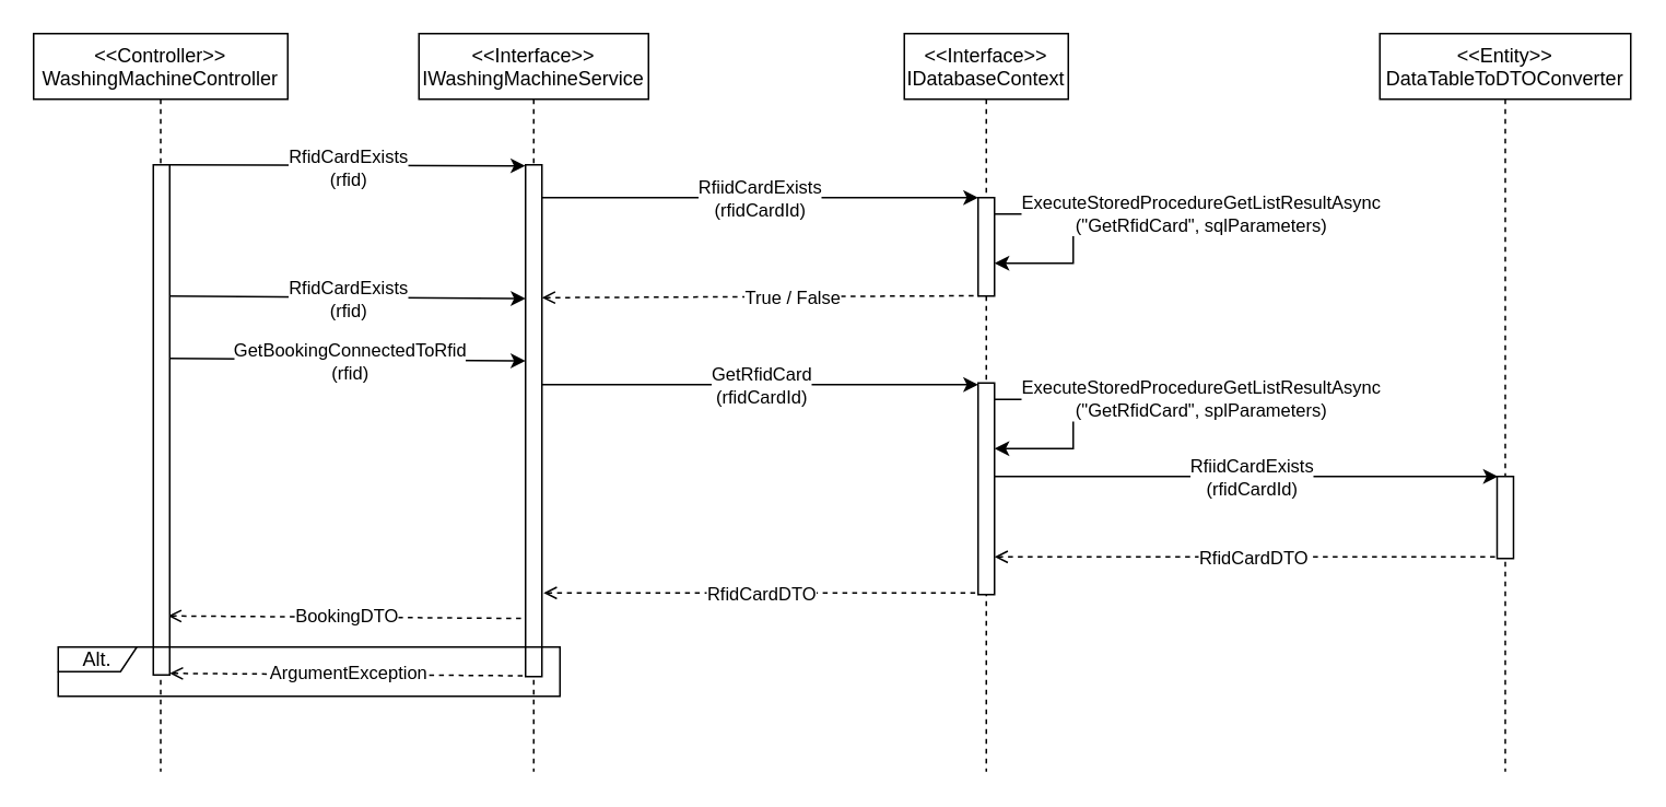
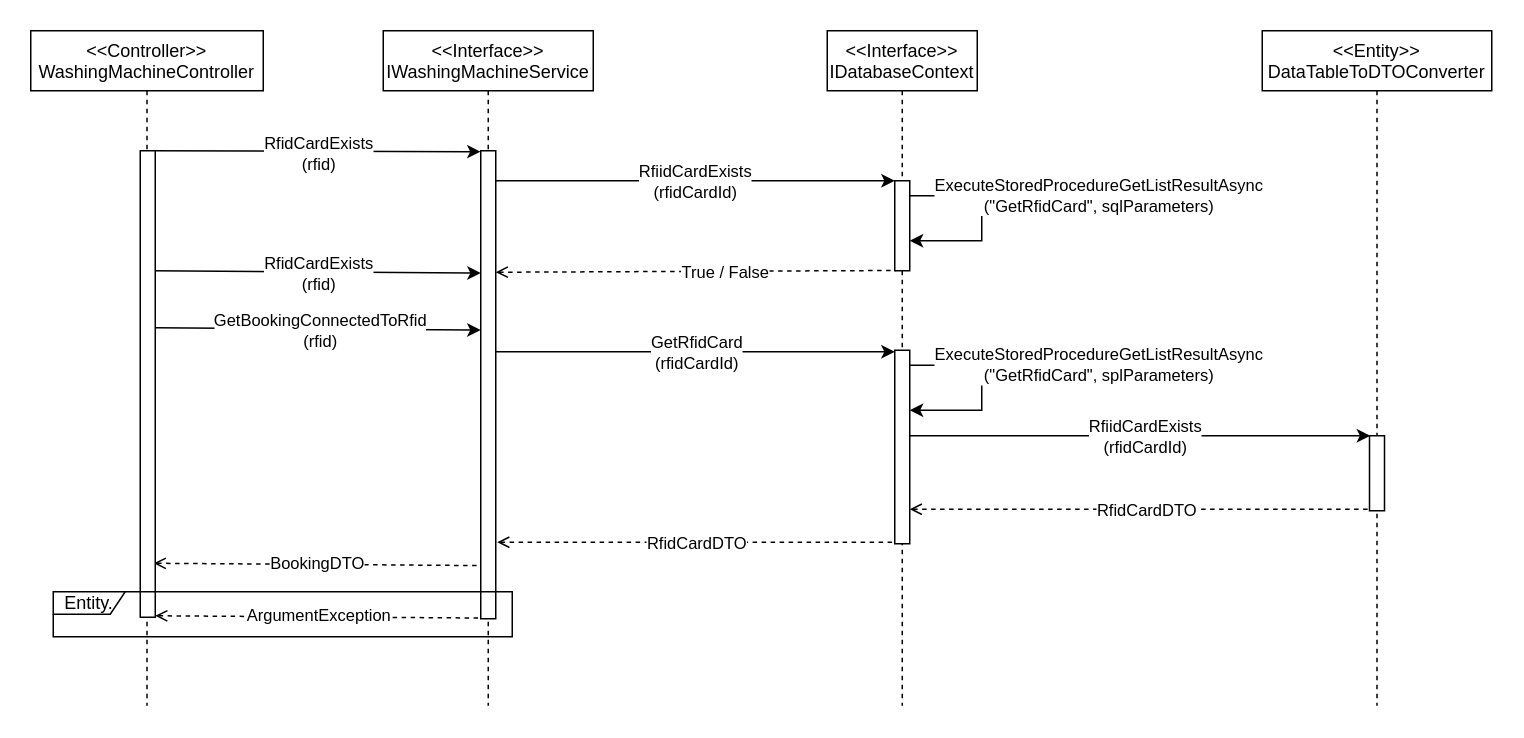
  <mxCell id="0" />
  <mxCell id="1" parent="0" />
  <mxCell id="2" value="&lt;&lt;Interface&gt;&gt;&#10;IWashingMachineService" style="shape=umlLifeline;perimeter=lifelinePerimeter;container=1;collapsible=0;recursiveResize=0;rounded=0;shadow=0;strokeWidth=1;" parent="1" vertex="1"><mxGeometry x="255" y="20" width="140" height="450" as="geometry" /></mxCell>
  <mxCell id="3" value="" style="points=[];perimeter=orthogonalPerimeter;rounded=0;shadow=0;strokeWidth=1;" parent="2" vertex="1"><mxGeometry x="65" y="80" width="10" height="312" as="geometry" /></mxCell>
  <mxCell id="4" value="" style="endArrow=classic;html=1;rounded=0;exitX=0.182;exitY=0;exitDx=0;exitDy=0;exitPerimeter=0;" parent="2" target="15" edge="1"><mxGeometry width="50" height="50" relative="1" as="geometry"><mxPoint x="75" y="100" as="sourcePoint" /><mxPoint x="232" y="100" as="targetPoint" /></mxGeometry></mxCell>
  <mxCell id="5" value="RfiidCardExists&lt;br&gt;(rfidCardId)" style="edgeLabel;html=1;align=center;verticalAlign=middle;resizable=0;points=[];" parent="4" vertex="1" connectable="0"><mxGeometry x="0.15" y="-1" relative="1" as="geometry"><mxPoint x="-21" y="-1" as="offset" /></mxGeometry></mxCell>
  <mxCell id="6" value="" style="endArrow=none;html=1;rounded=0;startArrow=open;startFill=0;endFill=0;dashed=1;entryX=0.115;entryY=0.991;entryDx=0;entryDy=0;entryPerimeter=0;" parent="2" edge="1"><mxGeometry width="50" height="50" relative="1" as="geometry"><mxPoint x="75" y="161" as="sourcePoint" /><mxPoint x="342" y="159.83" as="targetPoint" /></mxGeometry></mxCell>
  <mxCell id="7" value="True / False" style="edgeLabel;html=1;align=center;verticalAlign=middle;resizable=0;points=[];" parent="6" vertex="1" connectable="0"><mxGeometry x="-0.115" y="-1" relative="1" as="geometry"><mxPoint x="34" y="-1" as="offset" /></mxGeometry></mxCell>
  <mxCell id="8" value="" style="endArrow=none;html=1;rounded=0;exitX=0.182;exitY=0;exitDx=0;exitDy=0;exitPerimeter=0;entryX=-0.007;entryY=0.002;entryDx=0;entryDy=0;entryPerimeter=0;dashed=1;endFill=0;startArrow=open;startFill=0;" parent="2" edge="1"><mxGeometry width="50" height="50" relative="1" as="geometry"><mxPoint x="-153.0" y="355" as="sourcePoint" /><mxPoint x="64.11" y="356.54" as="targetPoint" /></mxGeometry></mxCell>
  <mxCell id="9" value="BookingDTO" style="edgeLabel;html=1;align=center;verticalAlign=middle;resizable=0;points=[];" parent="8" vertex="1" connectable="0"><mxGeometry x="0.15" y="-1" relative="1" as="geometry"><mxPoint x="-16" y="-2" as="offset" /></mxGeometry></mxCell>
  <mxCell id="10" value="" style="endArrow=none;html=1;rounded=0;exitX=0.182;exitY=0;exitDx=0;exitDy=0;exitPerimeter=0;entryX=-0.007;entryY=0.002;entryDx=0;entryDy=0;entryPerimeter=0;dashed=1;endFill=0;startArrow=open;startFill=0;" parent="2" edge="1"><mxGeometry width="50" height="50" relative="1" as="geometry"><mxPoint x="-152" y="390" as="sourcePoint" /><mxPoint x="66.0" y="391.54" as="targetPoint" /></mxGeometry></mxCell>
  <mxCell id="11" value="ArgumentException" style="edgeLabel;html=1;align=center;verticalAlign=middle;resizable=0;points=[];" parent="10" vertex="1" connectable="0"><mxGeometry x="0.15" y="-1" relative="1" as="geometry"><mxPoint x="-16" y="-2" as="offset" /></mxGeometry></mxCell>
  <mxCell id="12" value="" style="endArrow=classic;html=1;rounded=0;exitX=0.182;exitY=0;exitDx=0;exitDy=0;exitPerimeter=0;entryX=-0.007;entryY=0.002;entryDx=0;entryDy=0;entryPerimeter=0;" parent="2" edge="1"><mxGeometry width="50" height="50" relative="1" as="geometry"><mxPoint x="-154.11" y="160" as="sourcePoint" /><mxPoint x="65.0" y="161.54" as="targetPoint" /></mxGeometry></mxCell>
  <mxCell id="13" value="RfidCardExists&lt;br&gt;(rfid)" style="edgeLabel;html=1;align=center;verticalAlign=middle;resizable=0;points=[];" parent="12" vertex="1" connectable="0"><mxGeometry x="0.15" y="-1" relative="1" as="geometry"><mxPoint x="-15" as="offset" /></mxGeometry></mxCell>
  <mxCell id="14" value="&lt;&lt;Interface&gt;&gt;&#10;IDatabaseContext" style="shape=umlLifeline;perimeter=lifelinePerimeter;container=1;collapsible=0;recursiveResize=0;rounded=0;shadow=0;strokeWidth=1;" parent="1" vertex="1"><mxGeometry x="551" y="20" width="100" height="450" as="geometry" /></mxCell>
  <mxCell id="15" value="" style="points=[];perimeter=orthogonalPerimeter;rounded=0;shadow=0;strokeWidth=1;" parent="14" vertex="1"><mxGeometry x="45" y="100" width="10" height="60" as="geometry" /></mxCell>
  <mxCell id="16" value="" style="endArrow=classic;html=1;rounded=0;exitX=0.182;exitY=0;exitDx=0;exitDy=0;exitPerimeter=0;entryX=-0.007;entryY=0.002;entryDx=0;entryDy=0;entryPerimeter=0;" parent="1" target="3" edge="1"><mxGeometry width="50" height="50" relative="1" as="geometry"><mxPoint x="100.82" y="100" as="sourcePoint" /><mxPoint x="374" y="100" as="targetPoint" /></mxGeometry></mxCell>
  <mxCell id="17" value="RfidCardExists&lt;br&gt;(rfid)" style="edgeLabel;html=1;align=center;verticalAlign=middle;resizable=0;points=[];" parent="16" vertex="1" connectable="0"><mxGeometry x="0.15" y="-1" relative="1" as="geometry"><mxPoint x="-15" as="offset" /></mxGeometry></mxCell>
  <mxCell id="18" value="" style="endArrow=classic;html=1;rounded=0;exitX=0.182;exitY=0;exitDx=0;exitDy=0;exitPerimeter=0;" parent="1" edge="1"><mxGeometry width="50" height="50" relative="1" as="geometry"><mxPoint x="605.89" y="130" as="sourcePoint" /><mxPoint x="606" y="160" as="targetPoint" /><Array as="points"><mxPoint x="654" y="130" /><mxPoint x="654" y="160" /></Array></mxGeometry></mxCell>
  <mxCell id="19" value="ExecuteStoredProcedureGetListResultAsync&lt;br&gt;(&quot;GetRfidCard&quot;, sqlParameters)" style="edgeLabel;html=1;align=center;verticalAlign=middle;resizable=0;points=[];" parent="18" vertex="1" connectable="0"><mxGeometry x="0.15" y="-1" relative="1" as="geometry"><mxPoint x="78" y="-25" as="offset" /></mxGeometry></mxCell>
  <mxCell id="20" value="&lt;&lt;Controller&gt;&gt;&#10;WashingMachineController" style="shape=umlLifeline;perimeter=lifelinePerimeter;container=1;collapsible=0;recursiveResize=0;rounded=0;shadow=0;strokeWidth=1;" parent="1" vertex="1"><mxGeometry x="20" y="20" width="155" height="450" as="geometry" /></mxCell>
  <mxCell id="21" value="" style="points=[];perimeter=orthogonalPerimeter;rounded=0;shadow=0;strokeWidth=1;" parent="20" vertex="1"><mxGeometry x="73" y="80" width="10" height="311" as="geometry" /></mxCell>
  <mxCell id="22" value="" style="endArrow=classic;html=1;rounded=0;exitX=0.182;exitY=0;exitDx=0;exitDy=0;exitPerimeter=0;" parent="1" edge="1"><mxGeometry width="50" height="50" relative="1" as="geometry"><mxPoint x="330" y="234" as="sourcePoint" /><mxPoint x="596" y="234" as="targetPoint" /></mxGeometry></mxCell>
  <mxCell id="23" value="GetRfidCard&lt;br&gt;(rfidCardId)" style="edgeLabel;html=1;align=center;verticalAlign=middle;resizable=0;points=[];" parent="22" vertex="1" connectable="0"><mxGeometry x="0.15" y="-1" relative="1" as="geometry"><mxPoint x="-20" y="-1" as="offset" /></mxGeometry></mxCell>
  <mxCell id="24" value="" style="points=[];perimeter=orthogonalPerimeter;rounded=0;shadow=0;strokeWidth=1;" parent="1" vertex="1"><mxGeometry x="596" y="233" width="10" height="129" as="geometry" /></mxCell>
  <mxCell id="25" value="" style="endArrow=classic;html=1;rounded=0;exitX=0.182;exitY=0;exitDx=0;exitDy=0;exitPerimeter=0;" parent="1" edge="1"><mxGeometry width="50" height="50" relative="1" as="geometry"><mxPoint x="605.89" y="243" as="sourcePoint" /><mxPoint x="606" y="273" as="targetPoint" /><Array as="points"><mxPoint x="654" y="243" /><mxPoint x="654" y="273" /></Array></mxGeometry></mxCell>
  <mxCell id="26" value="ExecuteStoredProcedureGetListResultAsync&lt;br&gt;(&quot;GetRfidCard&quot;, splParameters)" style="edgeLabel;html=1;align=center;verticalAlign=middle;resizable=0;points=[];" parent="25" vertex="1" connectable="0"><mxGeometry x="0.15" y="-1" relative="1" as="geometry"><mxPoint x="78" y="-25" as="offset" /></mxGeometry></mxCell>
  <mxCell id="27" value="" style="endArrow=classic;html=1;rounded=0;exitX=0.182;exitY=0;exitDx=0;exitDy=0;exitPerimeter=0;entryX=-0.007;entryY=0.002;entryDx=0;entryDy=0;entryPerimeter=0;" parent="1" edge="1"><mxGeometry width="50" height="50" relative="1" as="geometry"><mxPoint x="102.82" y="218" as="sourcePoint" /><mxPoint x="319.93" y="219.54" as="targetPoint" /></mxGeometry></mxCell>
  <mxCell id="28" value="GetBookingConnectedToRfid&lt;br style=&quot;border-color: var(--border-color);&quot;&gt;(rfid)" style="edgeLabel;html=1;align=center;verticalAlign=middle;resizable=0;points=[];" parent="27" vertex="1" connectable="0"><mxGeometry x="0.15" y="-1" relative="1" as="geometry"><mxPoint x="-15" as="offset" /></mxGeometry></mxCell>
  <mxCell id="29" value="&lt;&lt;Entity&gt;&gt;&#10;DataTableToDTOConverter" style="shape=umlLifeline;perimeter=lifelinePerimeter;container=1;collapsible=0;recursiveResize=0;rounded=0;shadow=0;strokeWidth=1;" parent="1" vertex="1"><mxGeometry x="841" y="20" width="153" height="450" as="geometry" /></mxCell>
  <mxCell id="30" value="" style="points=[];perimeter=orthogonalPerimeter;rounded=0;shadow=0;strokeWidth=1;" parent="29" vertex="1"><mxGeometry x="71.5" y="270" width="10" height="50" as="geometry" /></mxCell>
  <mxCell id="31" value="" style="endArrow=classic;html=1;rounded=0;exitX=0.182;exitY=0;exitDx=0;exitDy=0;exitPerimeter=0;" parent="1" edge="1"><mxGeometry width="50" height="50" relative="1" as="geometry"><mxPoint x="606" y="290" as="sourcePoint" /><mxPoint x="913" y="290" as="targetPoint" /></mxGeometry></mxCell>
  <mxCell id="32" value="RfiidCardExists&lt;br&gt;(rfidCardId)" style="edgeLabel;html=1;align=center;verticalAlign=middle;resizable=0;points=[];" parent="31" vertex="1" connectable="0"><mxGeometry x="0.15" y="-1" relative="1" as="geometry"><mxPoint x="-21" y="-1" as="offset" /></mxGeometry></mxCell>
  <mxCell id="33" value="" style="endArrow=none;html=1;rounded=0;exitX=0.182;exitY=0;exitDx=0;exitDy=0;exitPerimeter=0;endFill=0;startArrow=open;startFill=0;dashed=1;" parent="1" edge="1"><mxGeometry width="50" height="50" relative="1" as="geometry"><mxPoint x="606" y="339" as="sourcePoint" /><mxPoint x="913" y="339" as="targetPoint" /></mxGeometry></mxCell>
  <mxCell id="34" value="RfidCardDTO" style="edgeLabel;html=1;align=center;verticalAlign=middle;resizable=0;points=[];" parent="33" vertex="1" connectable="0"><mxGeometry x="0.15" y="-1" relative="1" as="geometry"><mxPoint x="-20" y="-1" as="offset" /></mxGeometry></mxCell>
  <mxCell id="35" value="" style="endArrow=none;html=1;rounded=0;exitX=0.182;exitY=0;exitDx=0;exitDy=0;exitPerimeter=0;endFill=0;startArrow=open;startFill=0;dashed=1;" parent="1" edge="1"><mxGeometry width="50" height="50" relative="1" as="geometry"><mxPoint x="331" y="361" as="sourcePoint" /><mxPoint x="596" y="361" as="targetPoint" /></mxGeometry></mxCell>
  <mxCell id="36" value="RfidCardDTO" style="edgeLabel;html=1;align=center;verticalAlign=middle;resizable=0;points=[];" parent="35" vertex="1" connectable="0"><mxGeometry x="0.15" y="-1" relative="1" as="geometry"><mxPoint x="-20" y="-1" as="offset" /></mxGeometry></mxCell>
- <mxCell id="37" value="Alt." style="shape=umlFrame;whiteSpace=wrap;html=1;width=48;height=15;" parent="1" vertex="1"><mxGeometry x="35" y="394" width="306" height="30" as="geometry" /></mxCell>
+ <mxCell id="37" value="Entity." style="shape=umlFrame;whiteSpace=wrap;html=1;width=48;height=15;" parent="1" vertex="1"><mxGeometry x="35" y="394" width="306" height="30" as="geometry" /></mxCell>
